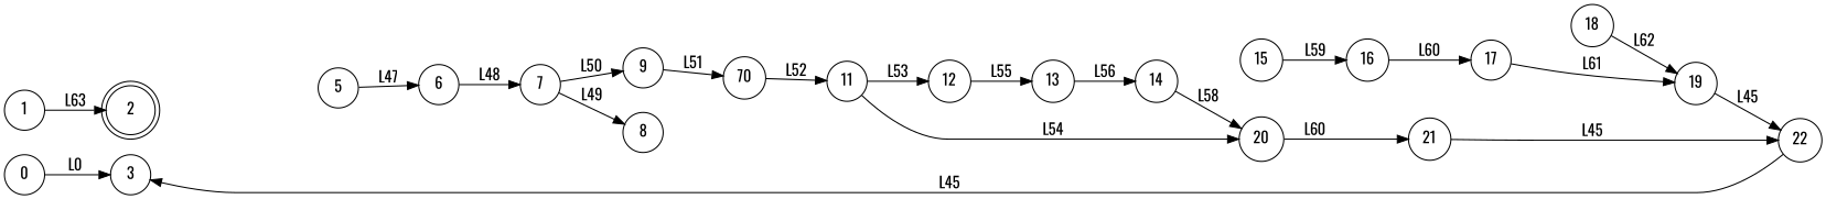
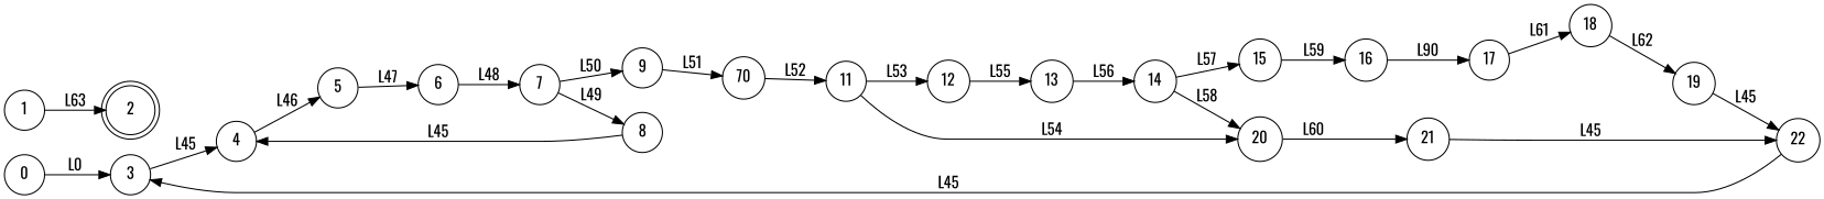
  digraph {
    fontname=Oswald
    rankdir=LR
    node [fontname=Oswald shape=circle]
    edge [fontname=Oswald]
    3
+   4
    5
    2 [shape=doublecircle]
    0
    1
    6
    7
    8
    9
    n11 [label=70]
    11
    12
    20
    13
    21
    14
    15
    16
    17
    18
    19
    22
+   3 -> 4 [label=L45]
+   4 -> 5 [label=L46]
    5 -> 6 [label=L47]
    0 -> 3 [label=L0]
    1 -> 2 [label=L63]
    6 -> 7 [label=L48]
    7 -> 8 [label=L49]
    7 -> 9 [label=L50]
+   8 -> 4 [label=L45]
    9 -> n11 [label=L51]
    n11 -> 11 [label=L52]
    11 -> 12 [label=L53]
    11 -> 20 [label=L54]
    12 -> 13 [label=L55]
    20 -> 21 [label=L60]
    13 -> 14 [label=L56]
    21 -> 22 [label=L45]
    14 -> 20 [label=L58]
+   14 -> 15 [label=L57]
    15 -> 16 [label=L59]
-   16 -> 17 [label=L60]
-   17 -> 19 [label=L61]
+   16 -> 17 [label=L90]
+   17 -> 18 [label=L61]
    18 -> 19 [label=L62]
    19 -> 22 [label=L45]
    22 -> 3 [label=L45]
  }
